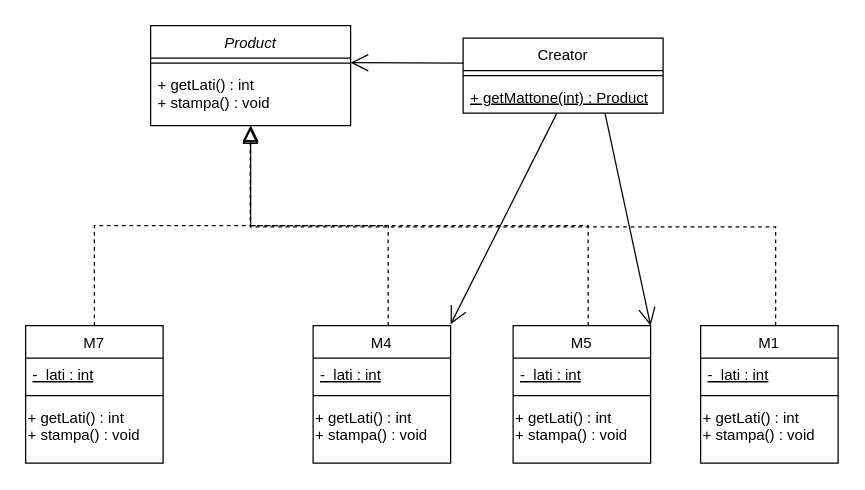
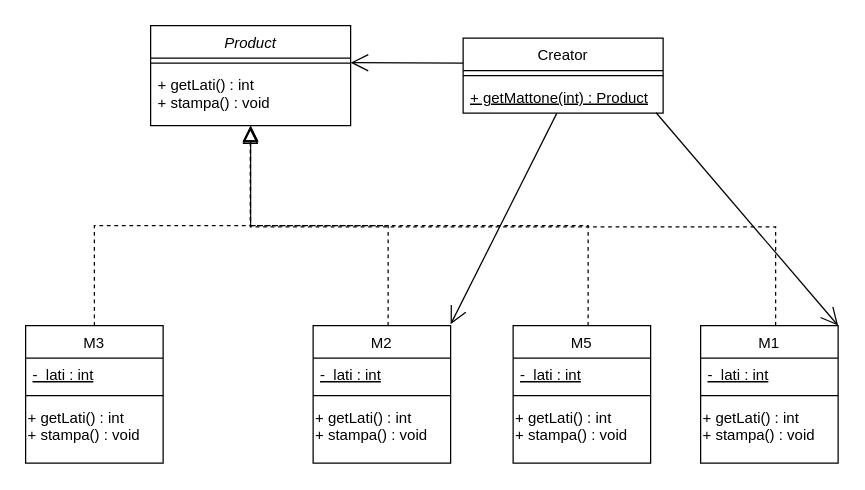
  <mxCell id="0" />
  <mxCell id="1" parent="0" />
  <mxCell id="2" value="Product" style="swimlane;fontStyle=2;align=center;verticalAlign=top;childLayout=stackLayout;horizontal=1;startSize=26;horizontalStack=0;resizeParent=1;resizeLast=0;collapsible=1;marginBottom=0;rounded=0;shadow=0;strokeWidth=1;" parent="1" vertex="1"><mxGeometry x="120" y="20" width="160" height="80" as="geometry"><mxRectangle x="230" y="140" width="160" height="26" as="alternateBounds" /></mxGeometry></mxCell>
  <mxCell id="3" value="" style="line;html=1;strokeWidth=1;align=left;verticalAlign=middle;spacingTop=-1;spacingLeft=3;spacingRight=3;rotatable=0;labelPosition=right;points=[];portConstraint=eastwest;" parent="2" vertex="1"><mxGeometry y="26" width="160" height="8" as="geometry" /></mxCell>
  <mxCell id="4" value="+ getLati() : int&#10;+ stampa() : void" style="text;align=left;verticalAlign=top;spacingLeft=4;spacingRight=4;overflow=hidden;rotatable=0;points=[[0,0.5],[1,0.5]];portConstraint=eastwest;" parent="2" vertex="1"><mxGeometry y="34" width="160" height="46" as="geometry" /></mxCell>
- <mxCell id="5" value="M7" style="swimlane;fontStyle=0;align=center;verticalAlign=top;childLayout=stackLayout;horizontal=1;startSize=26;horizontalStack=0;resizeParent=1;resizeLast=0;collapsible=1;marginBottom=0;rounded=0;shadow=0;strokeWidth=1;" parent="1" vertex="1"><mxGeometry x="20" y="260" width="110" height="110" as="geometry"><mxRectangle x="130" y="380" width="160" height="26" as="alternateBounds" /></mxGeometry></mxCell>
+ <mxCell id="5" value="M3" style="swimlane;fontStyle=0;align=center;verticalAlign=top;childLayout=stackLayout;horizontal=1;startSize=26;horizontalStack=0;resizeParent=1;resizeLast=0;collapsible=1;marginBottom=0;rounded=0;shadow=0;strokeWidth=1;" parent="1" vertex="1"><mxGeometry x="20" y="260" width="110" height="110" as="geometry"><mxRectangle x="130" y="380" width="160" height="26" as="alternateBounds" /></mxGeometry></mxCell>
  <mxCell id="6" value="-  lati : int" style="text;align=left;verticalAlign=top;spacingLeft=4;spacingRight=4;overflow=hidden;rotatable=0;points=[[0,0.5],[1,0.5]];portConstraint=eastwest;rounded=0;shadow=0;html=0;fontStyle=4" parent="5" vertex="1"><mxGeometry y="26" width="110" height="26" as="geometry" /></mxCell>
  <mxCell id="7" value="" style="line;html=1;strokeWidth=1;align=left;verticalAlign=middle;spacingTop=-1;spacingLeft=3;spacingRight=3;rotatable=0;labelPosition=right;points=[];portConstraint=eastwest;" parent="5" vertex="1"><mxGeometry y="52" width="110" height="8" as="geometry" /></mxCell>
  <mxCell id="8" value="+ getLati() : int&#13;&#10;+ stampa() : void" style="text;whiteSpace=wrap;html=1;" vertex="1" parent="5"><mxGeometry y="60" width="110" height="50" as="geometry" /></mxCell>
  <mxCell id="9" value="" style="endArrow=block;endSize=10;endFill=0;shadow=0;strokeWidth=1;rounded=0;edgeStyle=elbowEdgeStyle;elbow=vertical;dashed=1;" parent="1" source="5" target="2" edge="1"><mxGeometry width="160" relative="1" as="geometry"><mxPoint x="100" y="103" as="sourcePoint" /><mxPoint x="100" y="103" as="targetPoint" /></mxGeometry></mxCell>
  <mxCell id="10" value="" style="endArrow=block;endSize=10;endFill=0;shadow=0;strokeWidth=1;rounded=0;edgeStyle=elbowEdgeStyle;elbow=vertical;dashed=1;" parent="1" edge="1"><mxGeometry width="160" relative="1" as="geometry"><mxPoint x="310" y="260" as="sourcePoint" /><mxPoint x="200" y="100" as="targetPoint" /></mxGeometry></mxCell>
  <mxCell id="11" value="Creator" style="swimlane;fontStyle=0;align=center;verticalAlign=top;childLayout=stackLayout;horizontal=1;startSize=26;horizontalStack=0;resizeParent=1;resizeLast=0;collapsible=1;marginBottom=0;rounded=0;shadow=0;strokeWidth=1;" parent="1" vertex="1"><mxGeometry x="370" y="30" width="160" height="60" as="geometry"><mxRectangle x="550" y="140" width="160" height="26" as="alternateBounds" /></mxGeometry></mxCell>
  <mxCell id="12" value="" style="line;html=1;strokeWidth=1;align=left;verticalAlign=middle;spacingTop=-1;spacingLeft=3;spacingRight=3;rotatable=0;labelPosition=right;points=[];portConstraint=eastwest;" parent="11" vertex="1"><mxGeometry y="26" width="160" height="8" as="geometry" /></mxCell>
  <mxCell id="13" value="+ getMattone(int) : Product" style="text;align=left;verticalAlign=top;spacingLeft=4;spacingRight=4;overflow=hidden;rotatable=0;points=[[0,0.5],[1,0.5]];portConstraint=eastwest;fontStyle=4" parent="11" vertex="1"><mxGeometry y="34" width="160" height="26" as="geometry" /></mxCell>
- <mxCell id="14" value="M4" style="swimlane;fontStyle=0;align=center;verticalAlign=top;childLayout=stackLayout;horizontal=1;startSize=26;horizontalStack=0;resizeParent=1;resizeLast=0;collapsible=1;marginBottom=0;rounded=0;shadow=0;strokeWidth=1;" vertex="1" parent="1"><mxGeometry x="250" y="260" width="110" height="110" as="geometry"><mxRectangle x="130" y="380" width="160" height="26" as="alternateBounds" /></mxGeometry></mxCell>
+ <mxCell id="14" value="M2" style="swimlane;fontStyle=0;align=center;verticalAlign=top;childLayout=stackLayout;horizontal=1;startSize=26;horizontalStack=0;resizeParent=1;resizeLast=0;collapsible=1;marginBottom=0;rounded=0;shadow=0;strokeWidth=1;" vertex="1" parent="1"><mxGeometry x="250" y="260" width="110" height="110" as="geometry"><mxRectangle x="130" y="380" width="160" height="26" as="alternateBounds" /></mxGeometry></mxCell>
  <mxCell id="15" value="-  lati : int" style="text;align=left;verticalAlign=top;spacingLeft=4;spacingRight=4;overflow=hidden;rotatable=0;points=[[0,0.5],[1,0.5]];portConstraint=eastwest;rounded=0;shadow=0;html=0;fontStyle=4" vertex="1" parent="14"><mxGeometry y="26" width="110" height="26" as="geometry" /></mxCell>
  <mxCell id="16" value="" style="line;html=1;strokeWidth=1;align=left;verticalAlign=middle;spacingTop=-1;spacingLeft=3;spacingRight=3;rotatable=0;labelPosition=right;points=[];portConstraint=eastwest;" vertex="1" parent="14"><mxGeometry y="52" width="110" height="8" as="geometry" /></mxCell>
  <mxCell id="17" value="+ getLati() : int&#13;&#10;+ stampa() : void" style="text;whiteSpace=wrap;html=1;" vertex="1" parent="14"><mxGeometry y="60" width="110" height="50" as="geometry" /></mxCell>
  <mxCell id="18" value="" style="endArrow=open;endFill=1;endSize=12;html=1;rounded=0;" edge="1" parent="1"><mxGeometry width="160" relative="1" as="geometry"><mxPoint x="370" y="50" as="sourcePoint" /><mxPoint x="280" y="49.63" as="targetPoint" /></mxGeometry></mxCell>
  <mxCell id="19" value="" style="endArrow=block;endSize=10;endFill=0;shadow=0;strokeWidth=1;rounded=0;edgeStyle=elbowEdgeStyle;elbow=vertical;dashed=1;entryX=0.499;entryY=1.019;entryDx=0;entryDy=0;entryPerimeter=0;" edge="1" parent="1" target="4"><mxGeometry width="160" relative="1" as="geometry"><mxPoint x="470" y="260" as="sourcePoint" /><mxPoint x="360" y="100" as="targetPoint" /></mxGeometry></mxCell>
  <mxCell id="20" value="M5" style="swimlane;fontStyle=0;align=center;verticalAlign=top;childLayout=stackLayout;horizontal=1;startSize=26;horizontalStack=0;resizeParent=1;resizeLast=0;collapsible=1;marginBottom=0;rounded=0;shadow=0;strokeWidth=1;" vertex="1" parent="1"><mxGeometry x="410" y="260" width="110" height="110" as="geometry"><mxRectangle x="130" y="380" width="160" height="26" as="alternateBounds" /></mxGeometry></mxCell>
  <mxCell id="21" value="-  lati : int" style="text;align=left;verticalAlign=top;spacingLeft=4;spacingRight=4;overflow=hidden;rotatable=0;points=[[0,0.5],[1,0.5]];portConstraint=eastwest;rounded=0;shadow=0;html=0;fontStyle=4" vertex="1" parent="20"><mxGeometry y="26" width="110" height="26" as="geometry" /></mxCell>
  <mxCell id="22" value="" style="line;html=1;strokeWidth=1;align=left;verticalAlign=middle;spacingTop=-1;spacingLeft=3;spacingRight=3;rotatable=0;labelPosition=right;points=[];portConstraint=eastwest;" vertex="1" parent="20"><mxGeometry y="52" width="110" height="8" as="geometry" /></mxCell>
  <mxCell id="23" value="+ getLati() : int&#13;&#10;+ stampa() : void" style="text;whiteSpace=wrap;html=1;" vertex="1" parent="20"><mxGeometry y="60" width="110" height="50" as="geometry" /></mxCell>
  <mxCell id="24" value="" style="endArrow=block;endSize=10;endFill=0;shadow=0;strokeWidth=1;rounded=0;edgeStyle=elbowEdgeStyle;elbow=vertical;dashed=1;entryX=0.499;entryY=1.043;entryDx=0;entryDy=0;entryPerimeter=0;" edge="1" parent="1" target="4"><mxGeometry width="160" relative="1" as="geometry"><mxPoint x="620" y="260" as="sourcePoint" /><mxPoint x="510" y="100" as="targetPoint" /></mxGeometry></mxCell>
  <mxCell id="25" value="M1" style="swimlane;fontStyle=0;align=center;verticalAlign=top;childLayout=stackLayout;horizontal=1;startSize=26;horizontalStack=0;resizeParent=1;resizeLast=0;collapsible=1;marginBottom=0;rounded=0;shadow=0;strokeWidth=1;" vertex="1" parent="1"><mxGeometry x="560" y="260" width="110" height="110" as="geometry"><mxRectangle x="130" y="380" width="160" height="26" as="alternateBounds" /></mxGeometry></mxCell>
  <mxCell id="26" value="-  lati : int" style="text;align=left;verticalAlign=top;spacingLeft=4;spacingRight=4;overflow=hidden;rotatable=0;points=[[0,0.5],[1,0.5]];portConstraint=eastwest;rounded=0;shadow=0;html=0;fontStyle=4" vertex="1" parent="25"><mxGeometry y="26" width="110" height="26" as="geometry" /></mxCell>
  <mxCell id="27" value="" style="line;html=1;strokeWidth=1;align=left;verticalAlign=middle;spacingTop=-1;spacingLeft=3;spacingRight=3;rotatable=0;labelPosition=right;points=[];portConstraint=eastwest;" vertex="1" parent="25"><mxGeometry y="52" width="110" height="8" as="geometry" /></mxCell>
  <mxCell id="28" value="+ getLati() : int&#13;&#10;+ stampa() : void" style="text;whiteSpace=wrap;html=1;" vertex="1" parent="25"><mxGeometry y="60" width="110" height="50" as="geometry" /></mxCell>
  <mxCell id="29" value="" style="endArrow=open;endFill=1;endSize=12;html=1;rounded=0;exitX=0.144;exitY=1.044;exitDx=0;exitDy=0;exitPerimeter=0;" edge="1" parent="1"><mxGeometry width="160" relative="1" as="geometry"><mxPoint x="445" y="90" as="sourcePoint" /><mxPoint x="360" y="259" as="targetPoint" /></mxGeometry></mxCell>
- <mxCell id="30" value="" style="endArrow=open;endFill=1;endSize=12;html=1;rounded=0;exitX=0.709;exitY=0.991;exitDx=0;exitDy=0;exitPerimeter=0;entryX=1;entryY=0;entryDx=0;entryDy=0;" edge="1" parent="1" source="13" target="20"><mxGeometry width="160" relative="1" as="geometry"><mxPoint x="653" y="80" as="sourcePoint" /><mxPoint x="390" y="249" as="targetPoint" /></mxGeometry></mxCell>
+ <mxCell id="31" value="" style="endArrow=open;endFill=1;endSize=12;html=1;rounded=0;exitX=0.965;exitY=0.989;exitDx=0;exitDy=0;exitPerimeter=0;entryX=1;entryY=0;entryDx=0;entryDy=0;" edge="1" parent="1" source="13" target="25"><mxGeometry width="160" relative="1" as="geometry"><mxPoint x="873" y="70" as="sourcePoint" /><mxPoint x="610" y="239" as="targetPoint" /></mxGeometry></mxCell>
